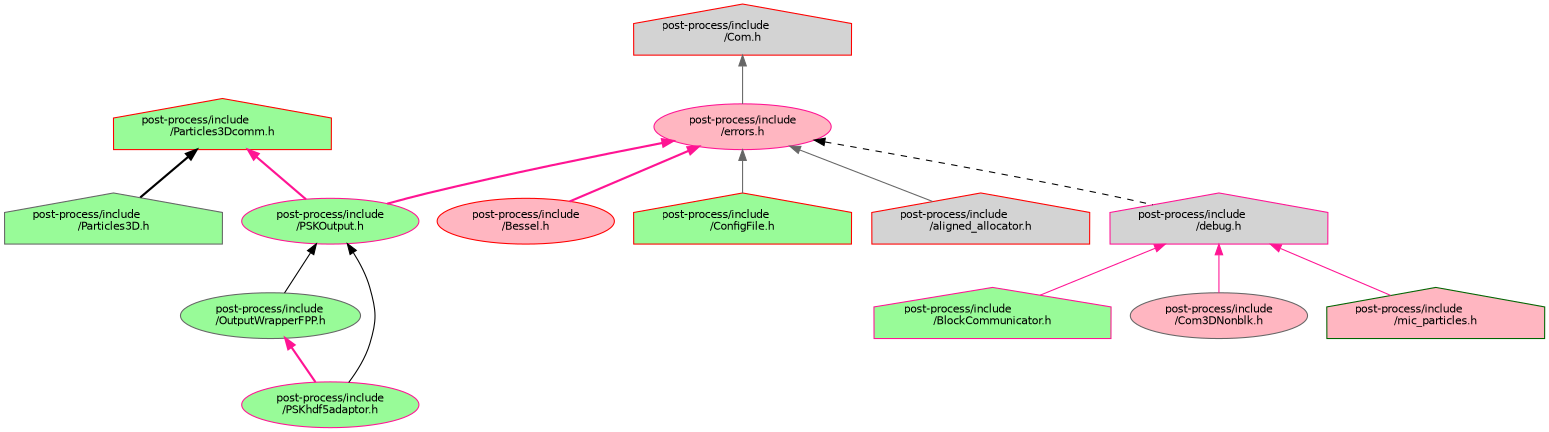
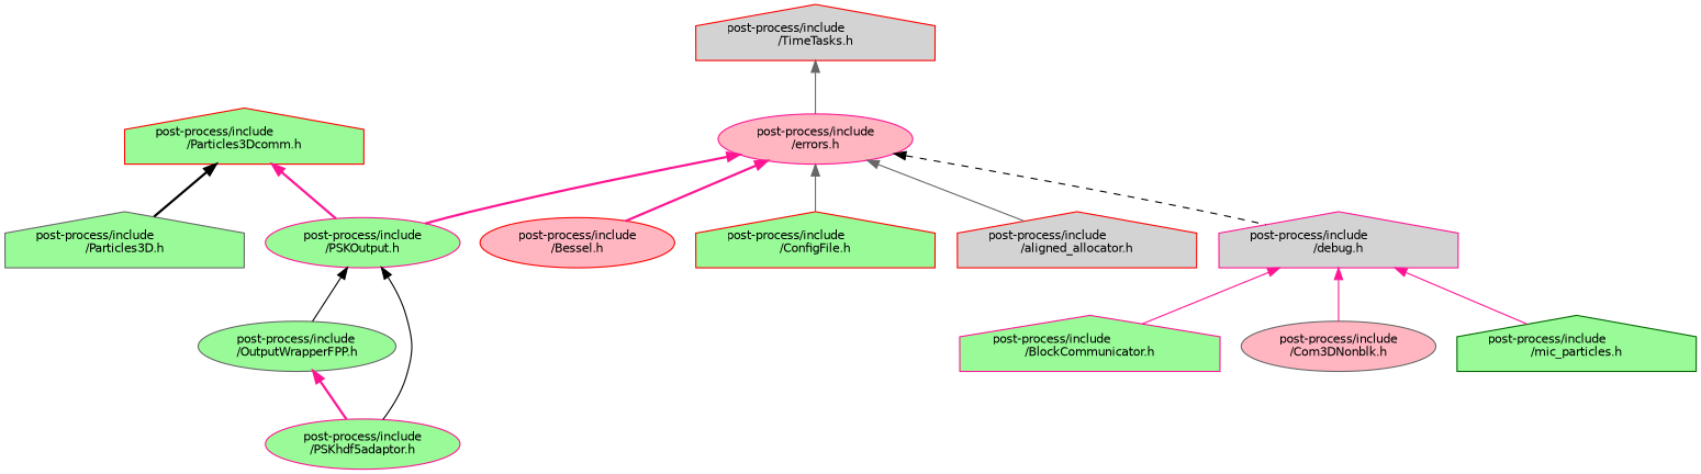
  digraph {
    node [color=deeppink fillcolor=palegreen fontname=Helvetica fontsize=10 shape=house style=filled]
    edge [color=deeppink dir=back fontname=Helvetica fontsize=10 labelfontname=Helvetica labelfontsize=10 style=solid]
    n1 [fillcolor=lightpink fontcolor=black height=0.2 label="post-process/include\l/errors.h" shape=ellipse width=0.4]
    n2 [color=red fillcolor=lightpink height=0.2 label="post-process/include\l/Bessel.h" shape=ellipse width=0.4]
    n3 [color=red height=0.2 label="post-process/include\l/ConfigFile.h" width=0.4]
    n4 [height=0.2 label="post-process/include\l/PSKOutput.h" shape=ellipse width=0.4]
    n5 [color=red fillcolor=lightgrey height=0.2 label="post-process/include\l/aligned_allocator.h" width=0.4]
    n6 [fillcolor=lightgrey height=0.2 label="post-process/include\l/debug.h" width=0.4]
    n7 [color=gray40 height=0.2 label="post-process/include\l/OutputWrapperFPP.h" shape=ellipse width=0.4]
    n8 [height=0.2 label="post-process/include\l/PSKhdf5adaptor.h" shape=ellipse width=0.4]
-   n9 [color=red fillcolor=lightgrey height=0.2 label="post-process/include\l/Com.h" width=0.4]
+   n9 [color=red fillcolor=lightgrey height=0.2 label="post-process/include\l/TimeTasks.h" width=0.4]
    n10 [height=0.2 label="post-process/include\l/BlockCommunicator.h" width=0.4]
    n11 [color=gray40 fillcolor=lightpink height=0.2 label="post-process/include\l/Com3DNonblk.h" shape=ellipse width=0.4]
-   n12 [color=darkgreen fillcolor=lightpink height=0.2 label="post-process/include\l/mic_particles.h" width=0.4]
+   n12 [color=darkgreen height=0.2 label="post-process/include\l/mic_particles.h" width=0.4]
    n13 [color=red height=0.2 label="post-process/include\l/Particles3Dcomm.h" width=0.4]
    n14 [color=gray40 height=0.2 label="post-process/include\l/Particles3D.h" width=0.4]
    n1 -> n2 [style=bold]
    n1 -> n3 [color=gray40]
    n1 -> n4 [style=bold]
    n1 -> n5 [color=gray40]
    n1 -> n6 [color=black style=dashed]
    n4 -> n7 [color=black]
    n4 -> n8 [color=black]
    n6 -> n10
    n6 -> n11
    n6 -> n12
    n7 -> n8 [style=bold]
    n9 -> n1 [color=gray40]
    n13 -> n4 [style=bold]
    n13 -> n14 [color=black style=bold]
  }
